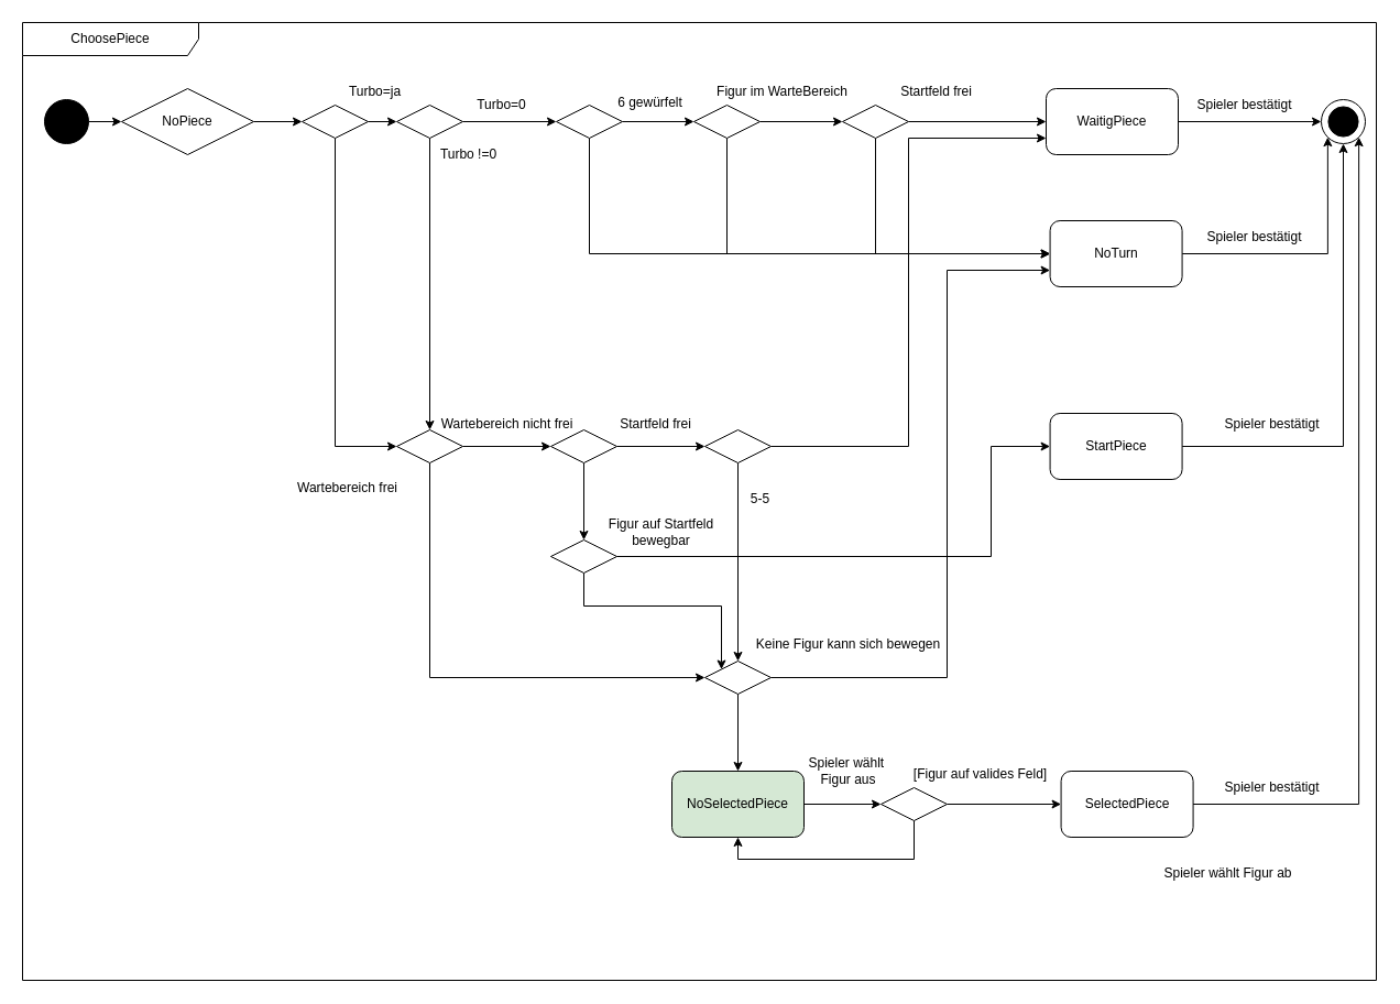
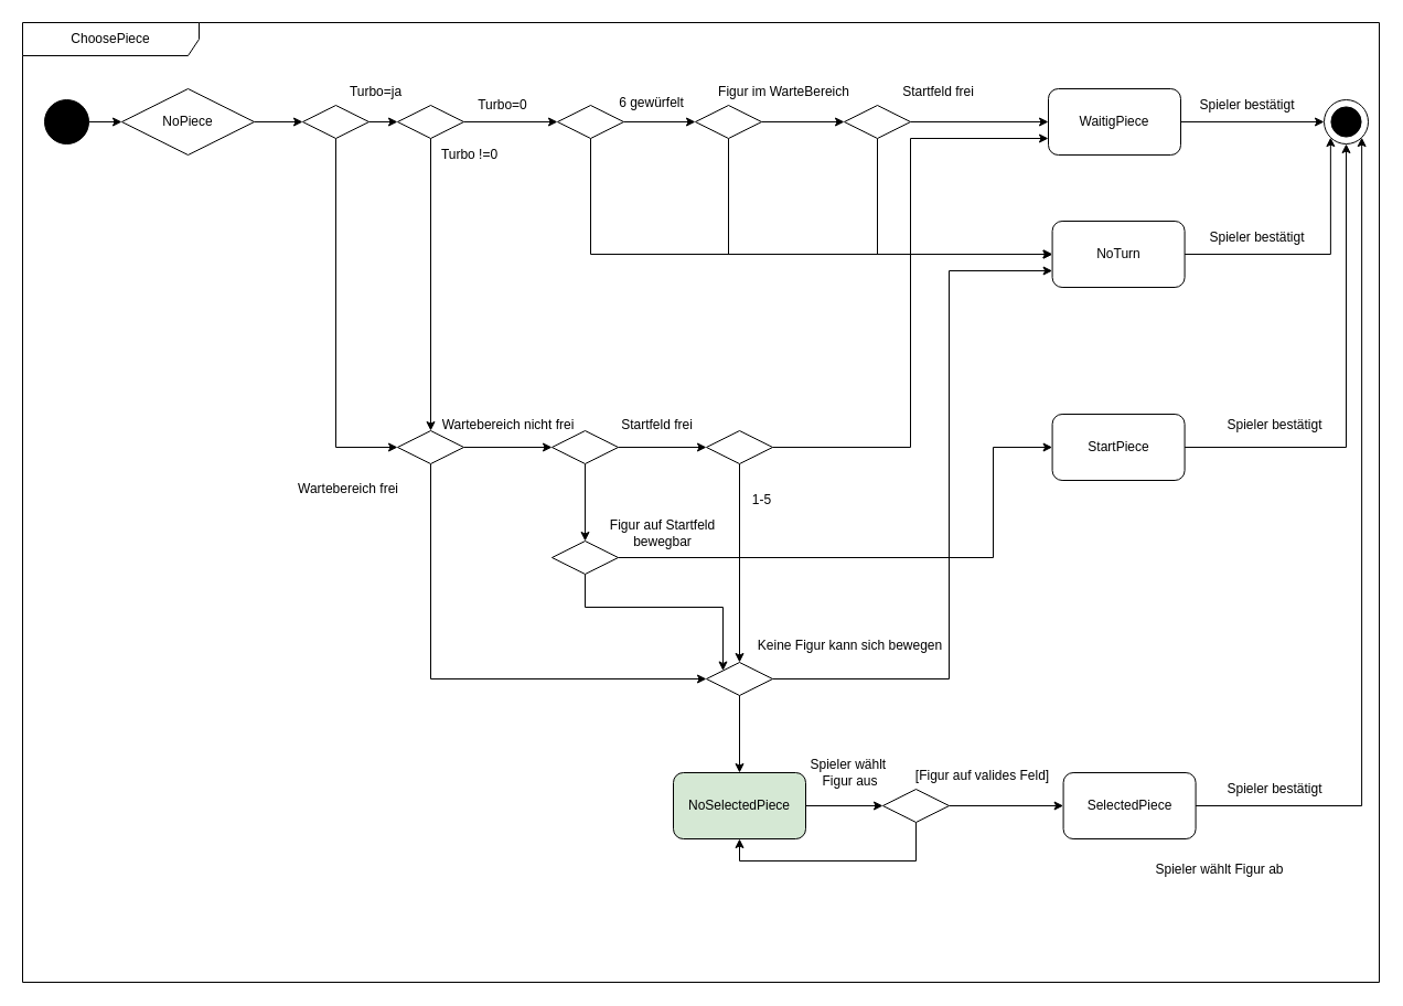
  <mxCell id="0" />
  <mxCell id="1" parent="0" />
  <mxCell id="2" style="edgeStyle=orthogonalEdgeStyle;rounded=0;orthogonalLoop=1;jettySize=auto;html=1;entryX=0;entryY=0.5;entryDx=0;entryDy=0;" edge="1" parent="1" source="4" target="7"><mxGeometry relative="1" as="geometry" /></mxCell>
  <mxCell id="3" style="edgeStyle=orthogonalEdgeStyle;rounded=0;orthogonalLoop=1;jettySize=auto;html=1;entryX=0.5;entryY=0;entryDx=0;entryDy=0;" edge="1" parent="1" source="4" target="38"><mxGeometry relative="1" as="geometry" /></mxCell>
  <mxCell id="4" value="" style="rhombus;whiteSpace=wrap;html=1;" vertex="1" parent="1"><mxGeometry x="360" y="95" width="60" height="30" as="geometry" /></mxCell>
  <mxCell id="5" style="edgeStyle=orthogonalEdgeStyle;rounded=0;orthogonalLoop=1;jettySize=auto;html=1;entryX=0;entryY=0.5;entryDx=0;entryDy=0;" edge="1" parent="1" source="7" target="11"><mxGeometry relative="1" as="geometry" /></mxCell>
  <mxCell id="6" style="edgeStyle=orthogonalEdgeStyle;rounded=0;orthogonalLoop=1;jettySize=auto;html=1;exitX=0.5;exitY=1;exitDx=0;exitDy=0;entryX=0;entryY=0.5;entryDx=0;entryDy=0;" edge="1" parent="1" source="7" target="16"><mxGeometry relative="1" as="geometry" /></mxCell>
  <mxCell id="7" value="" style="rhombus;whiteSpace=wrap;html=1;" vertex="1" parent="1"><mxGeometry x="505" y="95" width="60" height="30" as="geometry" /></mxCell>
  <mxCell id="8" value="Turbo=0" style="text;html=1;align=center;verticalAlign=middle;resizable=0;points=[];autosize=1;strokeColor=none;fillColor=none;" vertex="1" parent="1"><mxGeometry x="420" y="80" width="70" height="30" as="geometry" /></mxCell>
  <mxCell id="9" style="edgeStyle=orthogonalEdgeStyle;rounded=0;orthogonalLoop=1;jettySize=auto;html=1;entryX=0;entryY=0.5;entryDx=0;entryDy=0;" edge="1" parent="1" source="11" target="16"><mxGeometry relative="1" as="geometry"><Array as="points"><mxPoint x="660" y="230" /></Array></mxGeometry></mxCell>
  <mxCell id="10" style="edgeStyle=orthogonalEdgeStyle;rounded=0;orthogonalLoop=1;jettySize=auto;html=1;entryX=0;entryY=0.5;entryDx=0;entryDy=0;" edge="1" parent="1" source="11" target="19"><mxGeometry relative="1" as="geometry" /></mxCell>
  <mxCell id="11" value="" style="rhombus;whiteSpace=wrap;html=1;" vertex="1" parent="1"><mxGeometry x="630" y="95" width="60" height="30" as="geometry" /></mxCell>
  <mxCell id="12" value="6 gewürfelt" style="text;html=1;align=center;verticalAlign=middle;resizable=0;points=[];autosize=1;strokeColor=none;fillColor=none;" vertex="1" parent="1"><mxGeometry x="550" y="78" width="80" height="30" as="geometry" /></mxCell>
  <mxCell id="13" style="edgeStyle=orthogonalEdgeStyle;rounded=0;orthogonalLoop=1;jettySize=auto;html=1;entryX=0;entryY=0.5;entryDx=0;entryDy=0;" edge="1" parent="1" source="14" target="25"><mxGeometry relative="1" as="geometry" /></mxCell>
  <mxCell id="14" value="WaitigPiece" style="rounded=1;whiteSpace=wrap;html=1;" vertex="1" parent="1"><mxGeometry x="950" y="80" width="120" height="60" as="geometry" /></mxCell>
  <mxCell id="15" style="edgeStyle=orthogonalEdgeStyle;rounded=0;orthogonalLoop=1;jettySize=auto;html=1;entryX=0;entryY=1;entryDx=0;entryDy=0;" edge="1" parent="1" source="16" target="25"><mxGeometry relative="1" as="geometry" /></mxCell>
  <mxCell id="16" value="NoTurn" style="rounded=1;whiteSpace=wrap;html=1;" vertex="1" parent="1"><mxGeometry x="953.59" y="200" width="120" height="60" as="geometry" /></mxCell>
  <mxCell id="17" style="edgeStyle=orthogonalEdgeStyle;rounded=0;orthogonalLoop=1;jettySize=auto;html=1;exitX=1;exitY=0.5;exitDx=0;exitDy=0;entryX=0;entryY=0.5;entryDx=0;entryDy=0;" edge="1" parent="1" source="19" target="14"><mxGeometry relative="1" as="geometry" /></mxCell>
  <mxCell id="18" style="edgeStyle=orthogonalEdgeStyle;rounded=0;orthogonalLoop=1;jettySize=auto;html=1;exitX=0.5;exitY=1;exitDx=0;exitDy=0;entryX=0;entryY=0.5;entryDx=0;entryDy=0;" edge="1" parent="1" source="19" target="16"><mxGeometry relative="1" as="geometry" /></mxCell>
  <mxCell id="19" value="" style="rhombus;whiteSpace=wrap;html=1;" vertex="1" parent="1"><mxGeometry x="765" y="95" width="60" height="30" as="geometry" /></mxCell>
  <mxCell id="20" value="Figur im WarteBereich" style="text;html=1;align=center;verticalAlign=middle;resizable=0;points=[];autosize=1;strokeColor=none;fillColor=none;" vertex="1" parent="1"><mxGeometry x="640" y="68" width="140" height="30" as="geometry" /></mxCell>
  <mxCell id="21" value="Startfeld frei" style="text;html=1;align=center;verticalAlign=middle;resizable=0;points=[];autosize=1;strokeColor=none;fillColor=none;" vertex="1" parent="1"><mxGeometry x="805" y="68" width="90" height="30" as="geometry" /></mxCell>
  <mxCell id="22" style="edgeStyle=orthogonalEdgeStyle;rounded=0;orthogonalLoop=1;jettySize=auto;html=1;entryX=0.5;entryY=1;entryDx=0;entryDy=0;" edge="1" parent="1" source="23" target="25"><mxGeometry relative="1" as="geometry" /></mxCell>
  <mxCell id="23" value="StartPiece" style="rounded=1;whiteSpace=wrap;html=1;" vertex="1" parent="1"><mxGeometry x="953.59" y="375" width="120" height="60" as="geometry" /></mxCell>
  <mxCell id="24" value="ChoosePiece" style="shape=umlFrame;whiteSpace=wrap;html=1;pointerEvents=0;recursiveResize=0;container=1;collapsible=0;width=160;" vertex="1" parent="1"><mxGeometry x="20" y="20" width="1230" height="870" as="geometry" /></mxCell>
  <mxCell id="25" value="" style="ellipse;whiteSpace=wrap;html=1;aspect=fixed;" vertex="1" parent="24"><mxGeometry x="1180" y="70" width="40" height="40" as="geometry" /></mxCell>
  <mxCell id="26" value="" style="ellipse;whiteSpace=wrap;html=1;aspect=fixed;fillColor=#000000;" vertex="1" parent="24"><mxGeometry x="1186.41" y="76.41" width="27.18" height="27.18" as="geometry" /></mxCell>
  <mxCell id="27" value="Spieler bestätigt" style="text;html=1;align=center;verticalAlign=middle;resizable=0;points=[];autosize=1;strokeColor=none;fillColor=none;" vertex="1" parent="24"><mxGeometry x="1080" y="350" width="110" height="30" as="geometry" /></mxCell>
  <mxCell id="28" value="Spieler bestätigt" style="text;html=1;align=center;verticalAlign=middle;resizable=0;points=[];autosize=1;strokeColor=none;fillColor=none;" vertex="1" parent="24"><mxGeometry x="1063.59" y="180" width="110" height="30" as="geometry" /></mxCell>
  <mxCell id="29" value="Spieler bestätigt" style="text;html=1;align=center;verticalAlign=middle;resizable=0;points=[];autosize=1;strokeColor=none;fillColor=none;" vertex="1" parent="24"><mxGeometry x="1055" y="60" width="110" height="30" as="geometry" /></mxCell>
  <mxCell id="30" style="edgeStyle=orthogonalEdgeStyle;rounded=0;orthogonalLoop=1;jettySize=auto;html=1;entryX=0;entryY=0.5;entryDx=0;entryDy=0;" edge="1" parent="24" source="31" target="35"><mxGeometry relative="1" as="geometry" /></mxCell>
  <mxCell id="31" value="NoPiece" style="rhombus;whiteSpace=wrap;html=1;" vertex="1" parent="24"><mxGeometry x="90" y="60" width="120" height="60" as="geometry" /></mxCell>
  <mxCell id="32" value="" style="ellipse;whiteSpace=wrap;html=1;aspect=fixed;fillColor=#000000;" vertex="1" parent="24"><mxGeometry x="20" y="70" width="40" height="40" as="geometry" /></mxCell>
  <mxCell id="33" style="edgeStyle=orthogonalEdgeStyle;rounded=0;orthogonalLoop=1;jettySize=auto;html=1;entryX=0;entryY=0.5;entryDx=0;entryDy=0;" edge="1" parent="24" source="32" target="31"><mxGeometry relative="1" as="geometry"><mxPoint x="130" y="180" as="targetPoint" /></mxGeometry></mxCell>
  <mxCell id="34" style="edgeStyle=orthogonalEdgeStyle;rounded=0;orthogonalLoop=1;jettySize=auto;html=1;entryX=0;entryY=0.5;entryDx=0;entryDy=0;" edge="1" parent="24" source="35" target="38"><mxGeometry relative="1" as="geometry"><Array as="points"><mxPoint x="284" y="385" /></Array></mxGeometry></mxCell>
  <mxCell id="35" value="" style="rhombus;whiteSpace=wrap;html=1;" vertex="1" parent="24"><mxGeometry x="254" y="75.0" width="60" height="30" as="geometry" /></mxCell>
  <mxCell id="36" style="edgeStyle=orthogonalEdgeStyle;rounded=0;orthogonalLoop=1;jettySize=auto;html=1;entryX=0;entryY=0.5;entryDx=0;entryDy=0;" edge="1" parent="24" source="38" target="41"><mxGeometry relative="1" as="geometry" /></mxCell>
  <mxCell id="37" style="edgeStyle=orthogonalEdgeStyle;rounded=0;orthogonalLoop=1;jettySize=auto;html=1;entryX=0;entryY=0.5;entryDx=0;entryDy=0;" edge="1" parent="24" source="38" target="45"><mxGeometry relative="1" as="geometry"><Array as="points"><mxPoint x="370" y="595" /></Array></mxGeometry></mxCell>
  <mxCell id="38" value="" style="rhombus;whiteSpace=wrap;html=1;" vertex="1" parent="24"><mxGeometry x="340" y="370" width="60" height="30" as="geometry" /></mxCell>
  <mxCell id="39" style="edgeStyle=orthogonalEdgeStyle;rounded=0;orthogonalLoop=1;jettySize=auto;html=1;entryX=0;entryY=0.5;entryDx=0;entryDy=0;" edge="1" parent="24" source="41" target="44"><mxGeometry relative="1" as="geometry" /></mxCell>
  <mxCell id="40" style="edgeStyle=orthogonalEdgeStyle;rounded=0;orthogonalLoop=1;jettySize=auto;html=1;entryX=0.5;entryY=0;entryDx=0;entryDy=0;" edge="1" parent="24" source="41" target="49"><mxGeometry relative="1" as="geometry" /></mxCell>
  <mxCell id="41" value="" style="rhombus;whiteSpace=wrap;html=1;" vertex="1" parent="24"><mxGeometry x="480" y="370" width="60" height="30" as="geometry" /></mxCell>
  <mxCell id="42" value="Wartebereich nicht frei" style="text;html=1;align=center;verticalAlign=middle;resizable=0;points=[];autosize=1;strokeColor=none;fillColor=none;" vertex="1" parent="24"><mxGeometry x="370" y="350" width="140" height="30" as="geometry" /></mxCell>
  <mxCell id="43" style="edgeStyle=orthogonalEdgeStyle;rounded=0;orthogonalLoop=1;jettySize=auto;html=1;entryX=0.5;entryY=0;entryDx=0;entryDy=0;" edge="1" parent="24" source="44" target="45"><mxGeometry relative="1" as="geometry" /></mxCell>
  <mxCell id="44" value="" style="rhombus;whiteSpace=wrap;html=1;" vertex="1" parent="24"><mxGeometry x="620" y="370" width="60" height="30" as="geometry" /></mxCell>
  <mxCell id="45" value="" style="rhombus;whiteSpace=wrap;html=1;" vertex="1" parent="24"><mxGeometry x="620" y="580" width="60" height="30" as="geometry" /></mxCell>
  <mxCell id="46" value="Startfeld frei" style="text;html=1;align=center;verticalAlign=middle;resizable=0;points=[];autosize=1;strokeColor=none;fillColor=none;" vertex="1" parent="24"><mxGeometry x="530" y="350" width="90" height="30" as="geometry" /></mxCell>
  <mxCell id="47" value="Wartebereich frei" style="text;html=1;align=center;verticalAlign=middle;resizable=0;points=[];autosize=1;strokeColor=none;fillColor=none;" vertex="1" parent="24"><mxGeometry x="240" y="408" width="110" height="30" as="geometry" /></mxCell>
  <mxCell id="48" style="edgeStyle=orthogonalEdgeStyle;rounded=0;orthogonalLoop=1;jettySize=auto;html=1;entryX=0;entryY=0;entryDx=0;entryDy=0;" edge="1" parent="24" source="49" target="45"><mxGeometry relative="1" as="geometry"><Array as="points"><mxPoint x="510" y="530" /><mxPoint x="635" y="530" /></Array></mxGeometry></mxCell>
  <mxCell id="49" value="" style="rhombus;whiteSpace=wrap;html=1;" vertex="1" parent="24"><mxGeometry x="480" y="470" width="60" height="30" as="geometry" /></mxCell>
  <mxCell id="50" value="Figur auf Startfeld&lt;div&gt;bewegbar&lt;/div&gt;" style="text;html=1;align=center;verticalAlign=middle;resizable=0;points=[];autosize=1;strokeColor=none;fillColor=none;" vertex="1" parent="24"><mxGeometry x="520" y="443" width="120" height="40" as="geometry" /></mxCell>
  <mxCell id="51" style="edgeStyle=orthogonalEdgeStyle;rounded=0;orthogonalLoop=1;jettySize=auto;html=1;entryX=0;entryY=0.5;entryDx=0;entryDy=0;" edge="1" parent="24" source="52" target="56"><mxGeometry relative="1" as="geometry" /></mxCell>
  <mxCell id="52" value="NoSelectedPiece" style="rounded=1;whiteSpace=wrap;html=1;fillColor=#d5e8d4;" vertex="1" parent="24"><mxGeometry x="590" y="680" width="120" height="60" as="geometry" /></mxCell>
  <mxCell id="53" value="SelectedPiece" style="rounded=1;whiteSpace=wrap;html=1;" vertex="1" parent="24"><mxGeometry x="943.59" y="680" width="120" height="60" as="geometry" /></mxCell>
  <mxCell id="54" style="edgeStyle=orthogonalEdgeStyle;rounded=0;orthogonalLoop=1;jettySize=auto;html=1;entryX=0;entryY=0.5;entryDx=0;entryDy=0;" edge="1" parent="24" source="56" target="53"><mxGeometry relative="1" as="geometry" /></mxCell>
  <mxCell id="55" style="edgeStyle=orthogonalEdgeStyle;rounded=0;orthogonalLoop=1;jettySize=auto;html=1;entryX=0.5;entryY=1;entryDx=0;entryDy=0;" edge="1" parent="24" source="56" target="52"><mxGeometry relative="1" as="geometry"><Array as="points"><mxPoint x="810" y="760" /><mxPoint x="650" y="760" /></Array></mxGeometry></mxCell>
  <mxCell id="56" value="" style="rhombus;whiteSpace=wrap;html=1;" vertex="1" parent="24"><mxGeometry x="780" y="695" width="60" height="30" as="geometry" /></mxCell>
  <mxCell id="57" value="Spieler wählt&amp;nbsp;&lt;div&gt;Figur aus&lt;/div&gt;" style="text;html=1;align=center;verticalAlign=middle;resizable=0;points=[];autosize=1;strokeColor=none;fillColor=none;" vertex="1" parent="24"><mxGeometry x="700" y="660" width="100" height="40" as="geometry" /></mxCell>
  <mxCell id="58" value="[Figur auf valides Feld]" style="text;html=1;align=center;verticalAlign=middle;resizable=0;points=[];autosize=1;strokeColor=none;fillColor=none;" vertex="1" parent="24"><mxGeometry x="800" y="668" width="140" height="30" as="geometry" /></mxCell>
- <mxCell id="59" value="Spieler wählt Figur ab" style="text;html=1;align=center;verticalAlign=middle;resizable=0;points=[];autosize=1;strokeColor=none;fillColor=none;" vertex="1" parent="24"><mxGeometry x="1025" y="758" width="140" height="30" as="geometry" /></mxCell>
+ <mxCell id="59" value="Spieler wählt Figur ab" style="text;html=1;align=center;verticalAlign=middle;resizable=0;points=[];autosize=1;strokeColor=none;fillColor=none;" vertex="1" parent="24"><mxGeometry x="1015" y="753" width="140" height="30" as="geometry" /></mxCell>
  <mxCell id="60" style="edgeStyle=orthogonalEdgeStyle;rounded=0;orthogonalLoop=1;jettySize=auto;html=1;entryX=0.5;entryY=0;entryDx=0;entryDy=0;" edge="1" parent="24" source="45" target="52"><mxGeometry relative="1" as="geometry" /></mxCell>
  <mxCell id="61" value="Spieler bestätigt" style="text;html=1;align=center;verticalAlign=middle;resizable=0;points=[];autosize=1;strokeColor=none;fillColor=none;" vertex="1" parent="24"><mxGeometry x="1080" y="680" width="110" height="30" as="geometry" /></mxCell>
  <mxCell id="62" style="edgeStyle=orthogonalEdgeStyle;rounded=0;orthogonalLoop=1;jettySize=auto;html=1;entryX=1;entryY=1;entryDx=0;entryDy=0;" edge="1" parent="24" source="53" target="25"><mxGeometry relative="1" as="geometry" /></mxCell>
  <mxCell id="63" value="Keine Figur kann sich bewegen" style="text;html=1;align=center;verticalAlign=middle;resizable=0;points=[];autosize=1;strokeColor=none;fillColor=none;" vertex="1" parent="24"><mxGeometry x="655" y="550" width="190" height="30" as="geometry" /></mxCell>
  <mxCell id="64" value="Turbo !=0" style="text;html=1;align=center;verticalAlign=middle;resizable=0;points=[];autosize=1;strokeColor=none;fillColor=none;" vertex="1" parent="24"><mxGeometry x="370" y="105" width="70" height="30" as="geometry" /></mxCell>
  <mxCell id="65" style="edgeStyle=orthogonalEdgeStyle;rounded=0;orthogonalLoop=1;jettySize=auto;html=1;entryX=0;entryY=0.5;entryDx=0;entryDy=0;" edge="1" parent="1" source="35" target="4"><mxGeometry relative="1" as="geometry" /></mxCell>
  <mxCell id="66" value="Turbo=ja" style="text;html=1;align=center;verticalAlign=middle;resizable=0;points=[];autosize=1;strokeColor=none;fillColor=none;" vertex="1" parent="1"><mxGeometry x="305" y="68" width="70" height="30" as="geometry" /></mxCell>
- <mxCell id="67" value="5-5" style="text;html=1;align=center;verticalAlign=middle;resizable=0;points=[];autosize=1;strokeColor=none;fillColor=none;" vertex="1" parent="1"><mxGeometry x="670" y="438" width="40" height="30" as="geometry" /></mxCell>
+ <mxCell id="67" value="1-5" style="text;html=1;align=center;verticalAlign=middle;resizable=0;points=[];autosize=1;strokeColor=none;fillColor=none;" vertex="1" parent="1"><mxGeometry x="670" y="438" width="40" height="30" as="geometry" /></mxCell>
  <mxCell id="68" style="edgeStyle=orthogonalEdgeStyle;rounded=0;orthogonalLoop=1;jettySize=auto;html=1;entryX=0;entryY=0.75;entryDx=0;entryDy=0;" edge="1" parent="1" source="44" target="14"><mxGeometry relative="1" as="geometry" /></mxCell>
  <mxCell id="69" style="edgeStyle=orthogonalEdgeStyle;rounded=0;orthogonalLoop=1;jettySize=auto;html=1;entryX=0;entryY=0.5;entryDx=0;entryDy=0;" edge="1" parent="1" source="49" target="23"><mxGeometry relative="1" as="geometry"><Array as="points"><mxPoint x="900" y="505" /><mxPoint x="900" y="405" /></Array></mxGeometry></mxCell>
  <mxCell id="70" style="edgeStyle=orthogonalEdgeStyle;rounded=0;orthogonalLoop=1;jettySize=auto;html=1;entryX=0;entryY=0.75;entryDx=0;entryDy=0;" edge="1" parent="1" source="45" target="16"><mxGeometry relative="1" as="geometry"><Array as="points"><mxPoint x="860" y="615" /><mxPoint x="860" y="245" /></Array></mxGeometry></mxCell>
